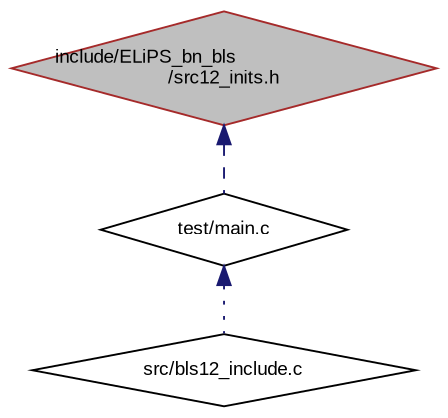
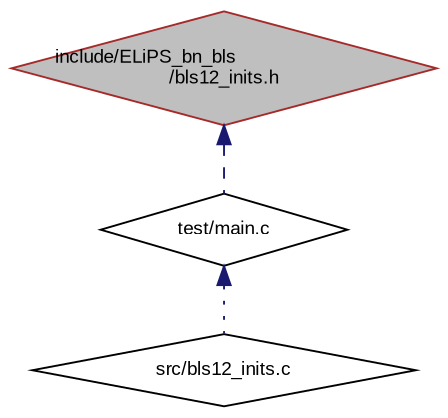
  digraph {
    fontname="Liberation Sans"
    node [color=black fillcolor=white fontname="Liberation Sans" fontsize=10 shape=diamond style=filled]
    edge [color=midnightblue dir=back fontname="Liberation Sans" fontsize=10 labelfontname=Helvetica labelfontsize=10]
-   n1 [color=brown fillcolor=grey75 fontcolor=black height=0.2 label="include/ELiPS_bn_bls\l/src12_inits.h" width=0.4]
+   n1 [color=brown fillcolor=grey75 fontcolor=black height=0.2 label="include/ELiPS_bn_bls\l/bls12_inits.h" width=0.4]
    n2 [height=0.2 label="test/main.c" width=0.4]
-   n3 [height=0.2 label="src/bls12_include.c" width=0.4]
+   n3 [height=0.2 label="src/bls12_inits.c" width=0.4]
    n1 -> n2 [style=dashed]
    n2 -> n3 [style=dotted]
  }
